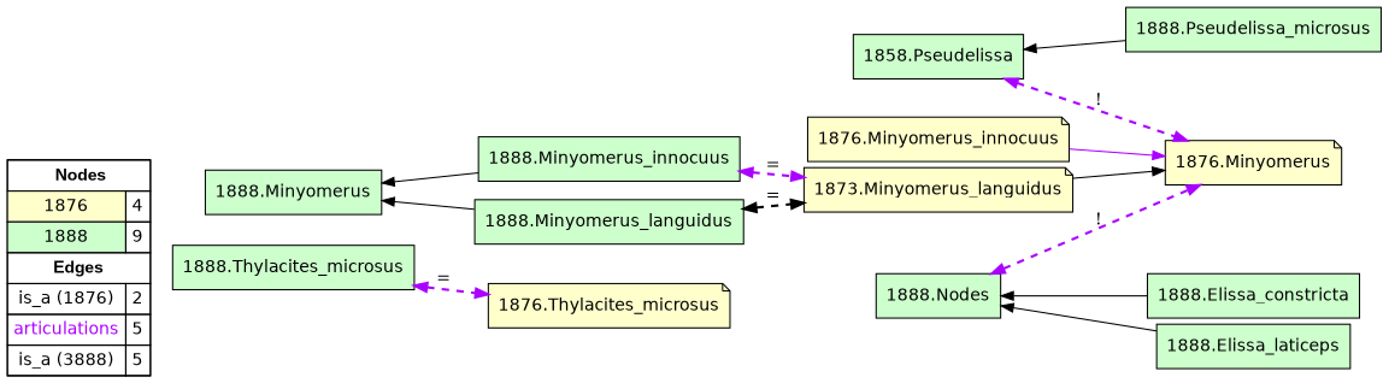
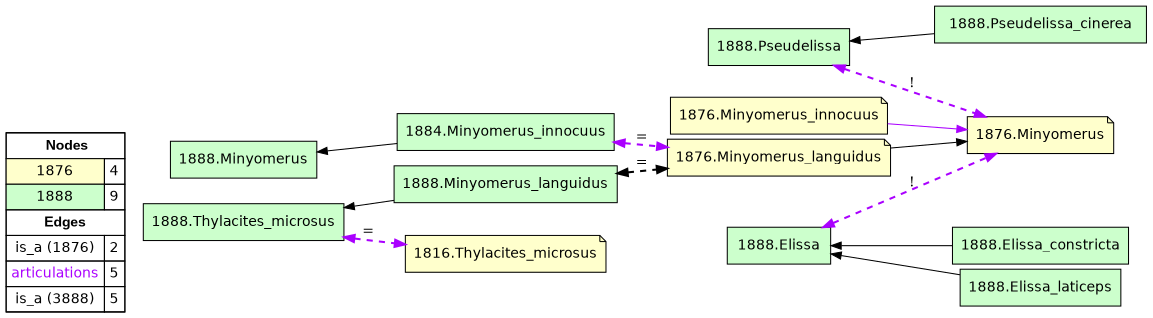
  digraph {
    rankdir=LR
    node [fillcolor="#CCFFCC" fontname=helvetica shape=box style=filled]
    edge [color="#000000" constraint=true dir=both penwidth=1 style=solid]
    n1 [fillcolor=white label=<   <TABLE BORDER="0" CELLBORDER="1" CELLSPACING="0" CELLPADDING="4">  <TR> <TD COLSPAN="2"><font face="Arial Black"> Nodes</font></TD> </TR>  <TR>   <TD bgcolor="#FFFFCC" fontname="helvetica">1876</TD>   <TD>4</TD>   </TR>  <TR>   <TD bgcolor="#CCFFCC" fontname="helvetica">1888</TD>   <TD>9</TD>   </TR>  <TR> <TD COLSPAN="2"><font face = "Arial Black"> Edges </font></TD> </TR>  <TR>   <TD><font color ="#000000">is_a (1876)</font></TD><TD>2</TD> </TR> <TR>   <TD><font color ="#AA00FF">articulations</font></TD><TD>5</TD> </TR> <TR>   <TD><font color ="#000000">is_a (3888)</font></TD><TD>5</TD> </TR> </TABLE>   > margin=0]
    "1876.Minyomerus" [fillcolor="#FFFFCC" shape=note]
    "1876.Minyomerus_innocuus" [fillcolor="#FFFFCC" shape=note]
-   "1876.Minyomerus_languidus" [fillcolor="#FFFFCC" shape=note label="1873.Minyomerus_languidus"]
-   "1876.Thylacites_microsus" [fillcolor="#FFFFCC" shape=note]
-   "1888.Minyomerus_innocuus"
-   "1888.Pseudelissa" [label="1858.Pseudelissa"]
-   "1888.Pseudelissa_cinerea" [label="1888.Pseudelissa_microsus"]
-   "1888.Elissa" [label="1888.Nodes"]
+   "1876.Minyomerus_languidus" [fillcolor="#FFFFCC" shape=note]
+   "1876.Thylacites_microsus" [fillcolor="#FFFFCC" shape=note label="1816.Thylacites_microsus"]
+   "1888.Minyomerus_innocuus" [label="1884.Minyomerus_innocuus"]
+   "1888.Pseudelissa"
+   "1888.Pseudelissa_cinerea"
+   "1888.Elissa"
    "1888.Elissa_laticeps"
    "1888.Elissa_constricta"
    "1888.Thylacites_microsus"
    "1888.Minyomerus_languidus"
    "1888.Minyomerus"
    subgraph sub_1 {
      rank=source
      n1
    }
    "1876.Minyomerus_innocuus" -> "1876.Minyomerus" [color="#AA00FF" dir=forward]
    "1876.Minyomerus_languidus" -> "1876.Minyomerus" [dir=forward]
    "1888.Minyomerus_innocuus" -> "1876.Minyomerus_languidus" [color="#AA00FF" label="=" penwidth=2 style=dashed]
    "1888.Pseudelissa" -> "1876.Minyomerus" [color="#AA00FF" label="!" penwidth=2 style=dashed]
    "1888.Pseudelissa" -> "1888.Pseudelissa_cinerea" [dir=back]
    "1888.Elissa" -> "1876.Minyomerus" [color="#AA00FF" label="!" penwidth=2 style=dashed]
    "1888.Elissa" -> "1888.Elissa_laticeps" [dir=back]
    "1888.Elissa" -> "1888.Elissa_constricta" [dir=back]
    "1888.Thylacites_microsus" -> "1876.Thylacites_microsus" [color="#AA00FF" label="=" penwidth=2 style=dashed]
    "1888.Minyomerus_languidus" -> "1876.Minyomerus_languidus" [label="=" penwidth=2 style=dashed]
    "1888.Minyomerus" -> "1888.Minyomerus_innocuus" [dir=back]
-   "1888.Minyomerus" -> "1888.Minyomerus_languidus" [dir=back]
+   "1888.Thylacites_microsus" -> "1888.Minyomerus_languidus" [dir=back]
  }
